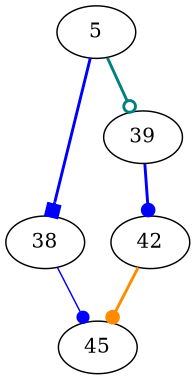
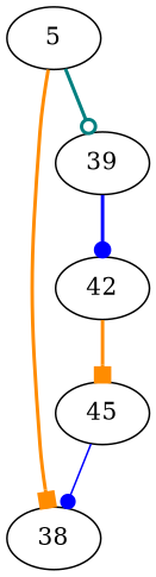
  strict digraph {
    edge [arrowhead=box color=darkorange style=bold]
    5 [entry=true]
    38
    39
    45
    42
-   5 -> 38 [color=blue cond=true]
+   5 -> 38 [cond=true]
    5 -> 39 [arrowhead=odot color=teal cond=false]
-   38 -> 45 [arrowhead=dot color=blue style=solid]
+   45 -> 38 [arrowhead=dot color=blue style=solid]
    39 -> 42 [arrowhead=dot color=blue cond=true]
-   42 -> 45 [arrowhead=dot]
+   42 -> 45
  }
